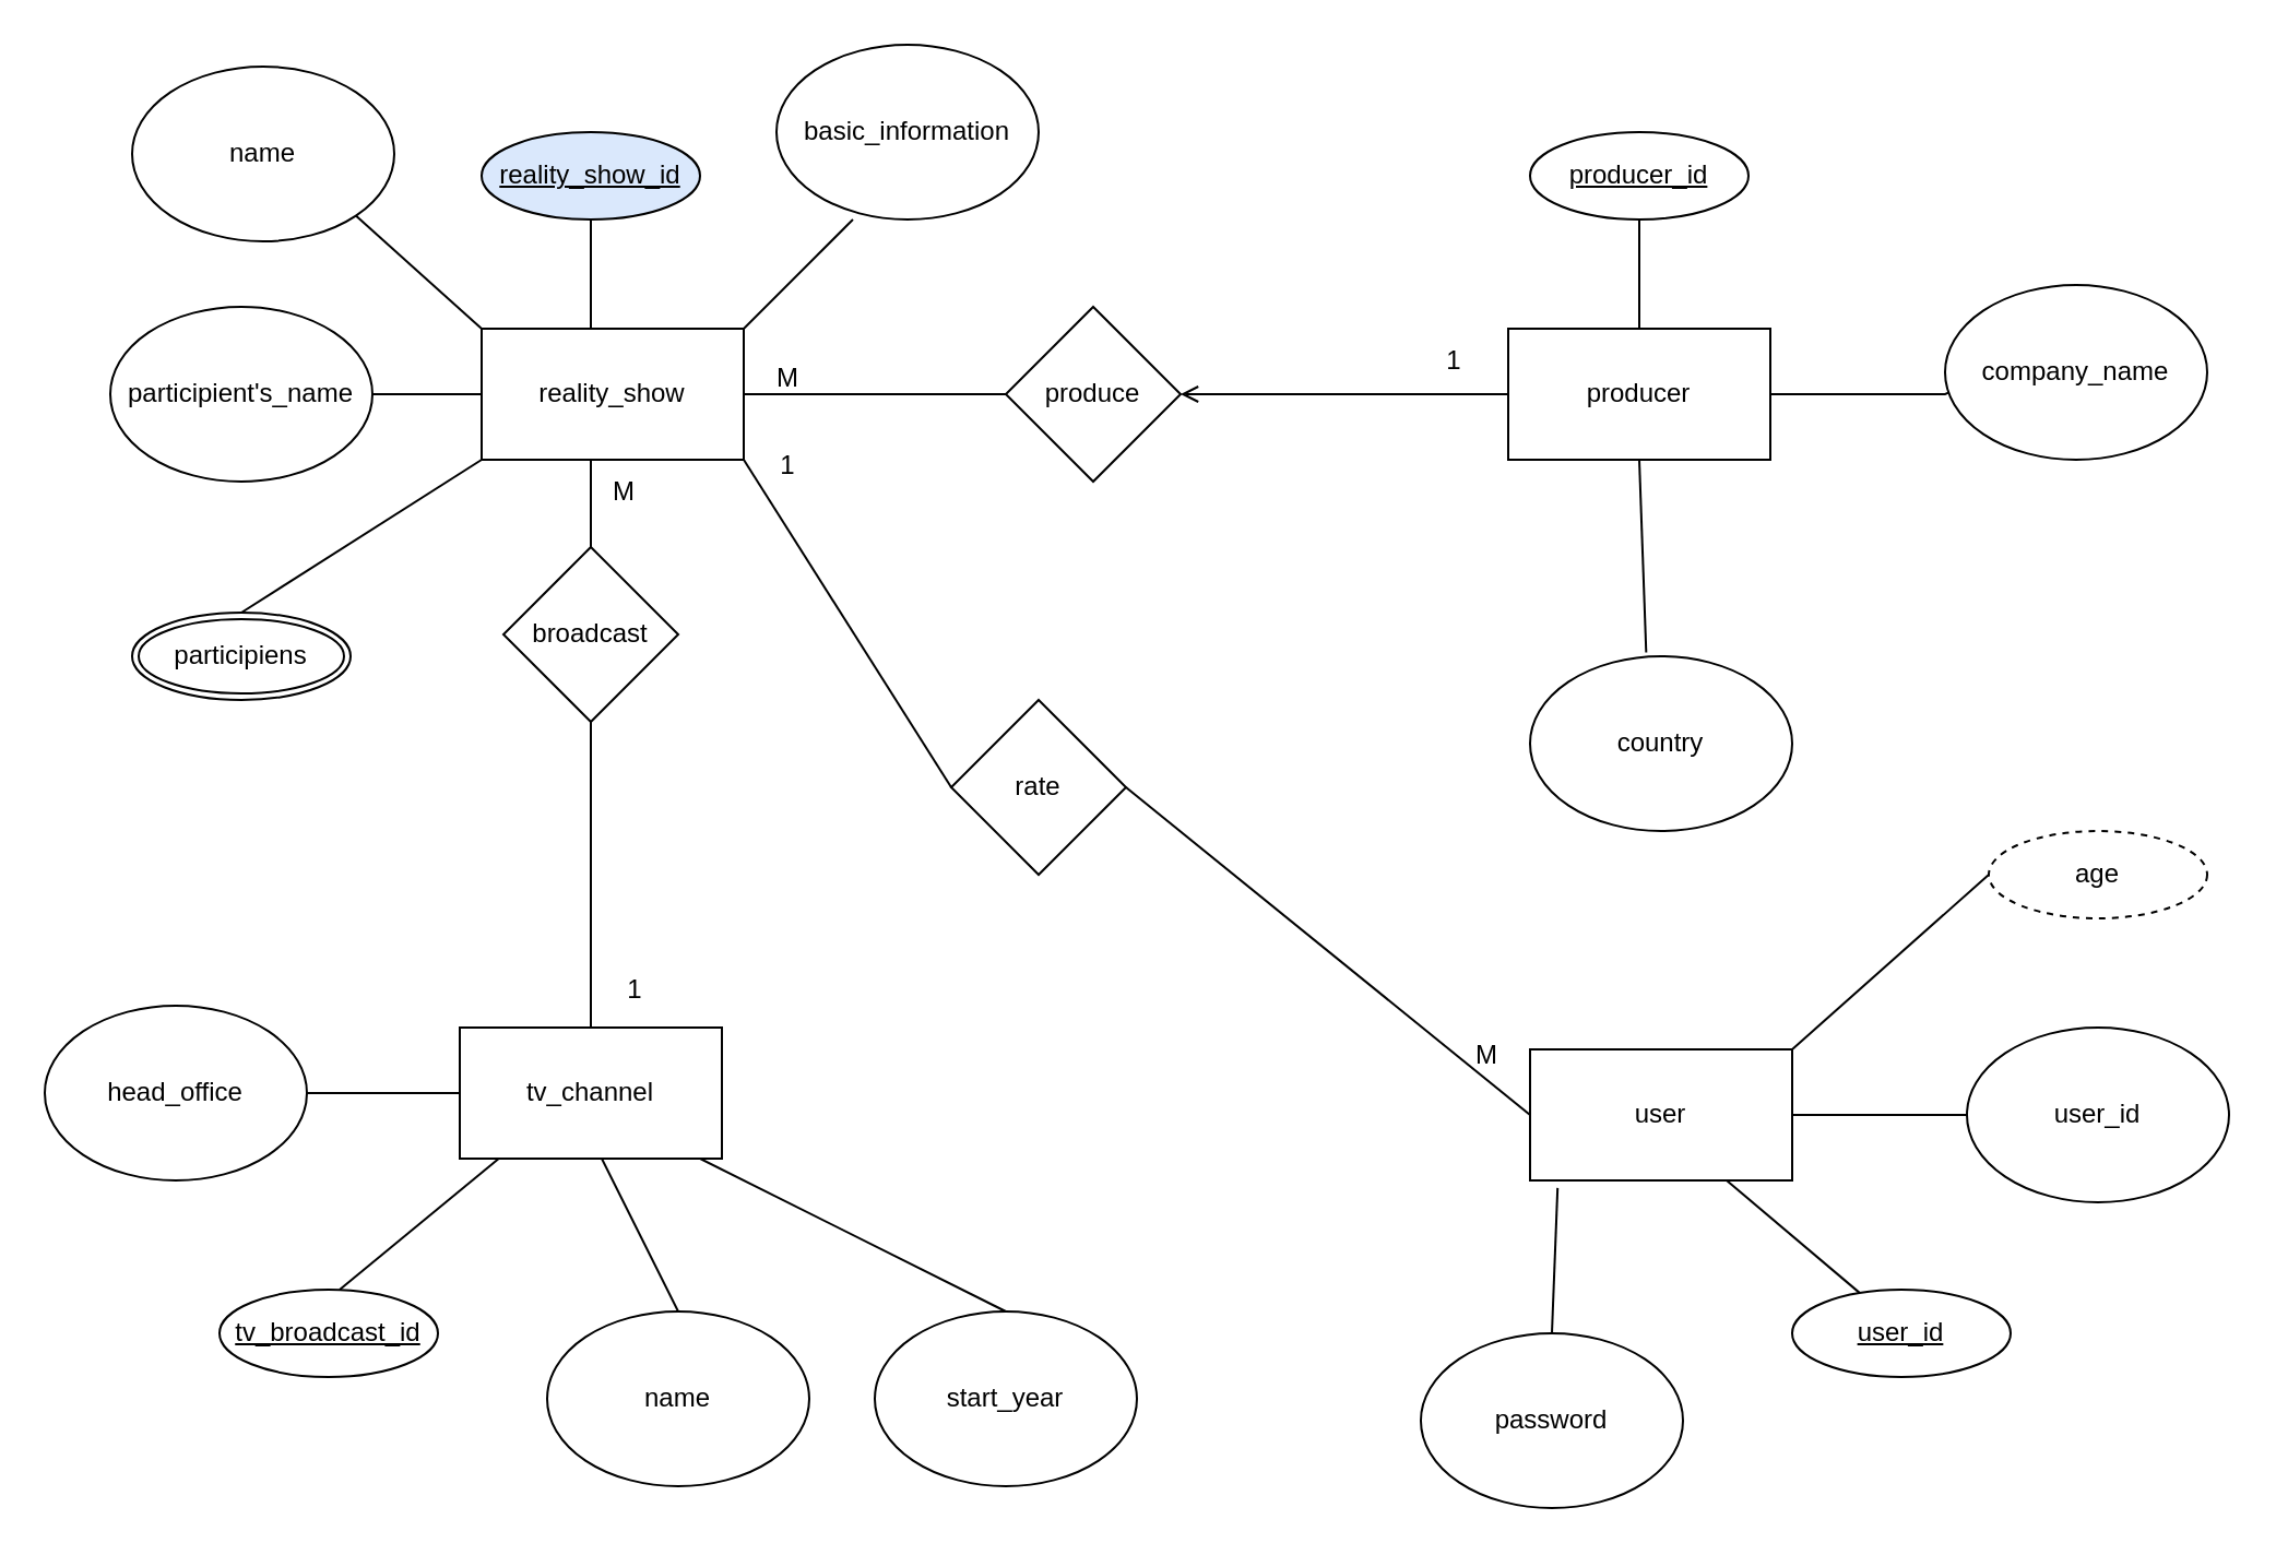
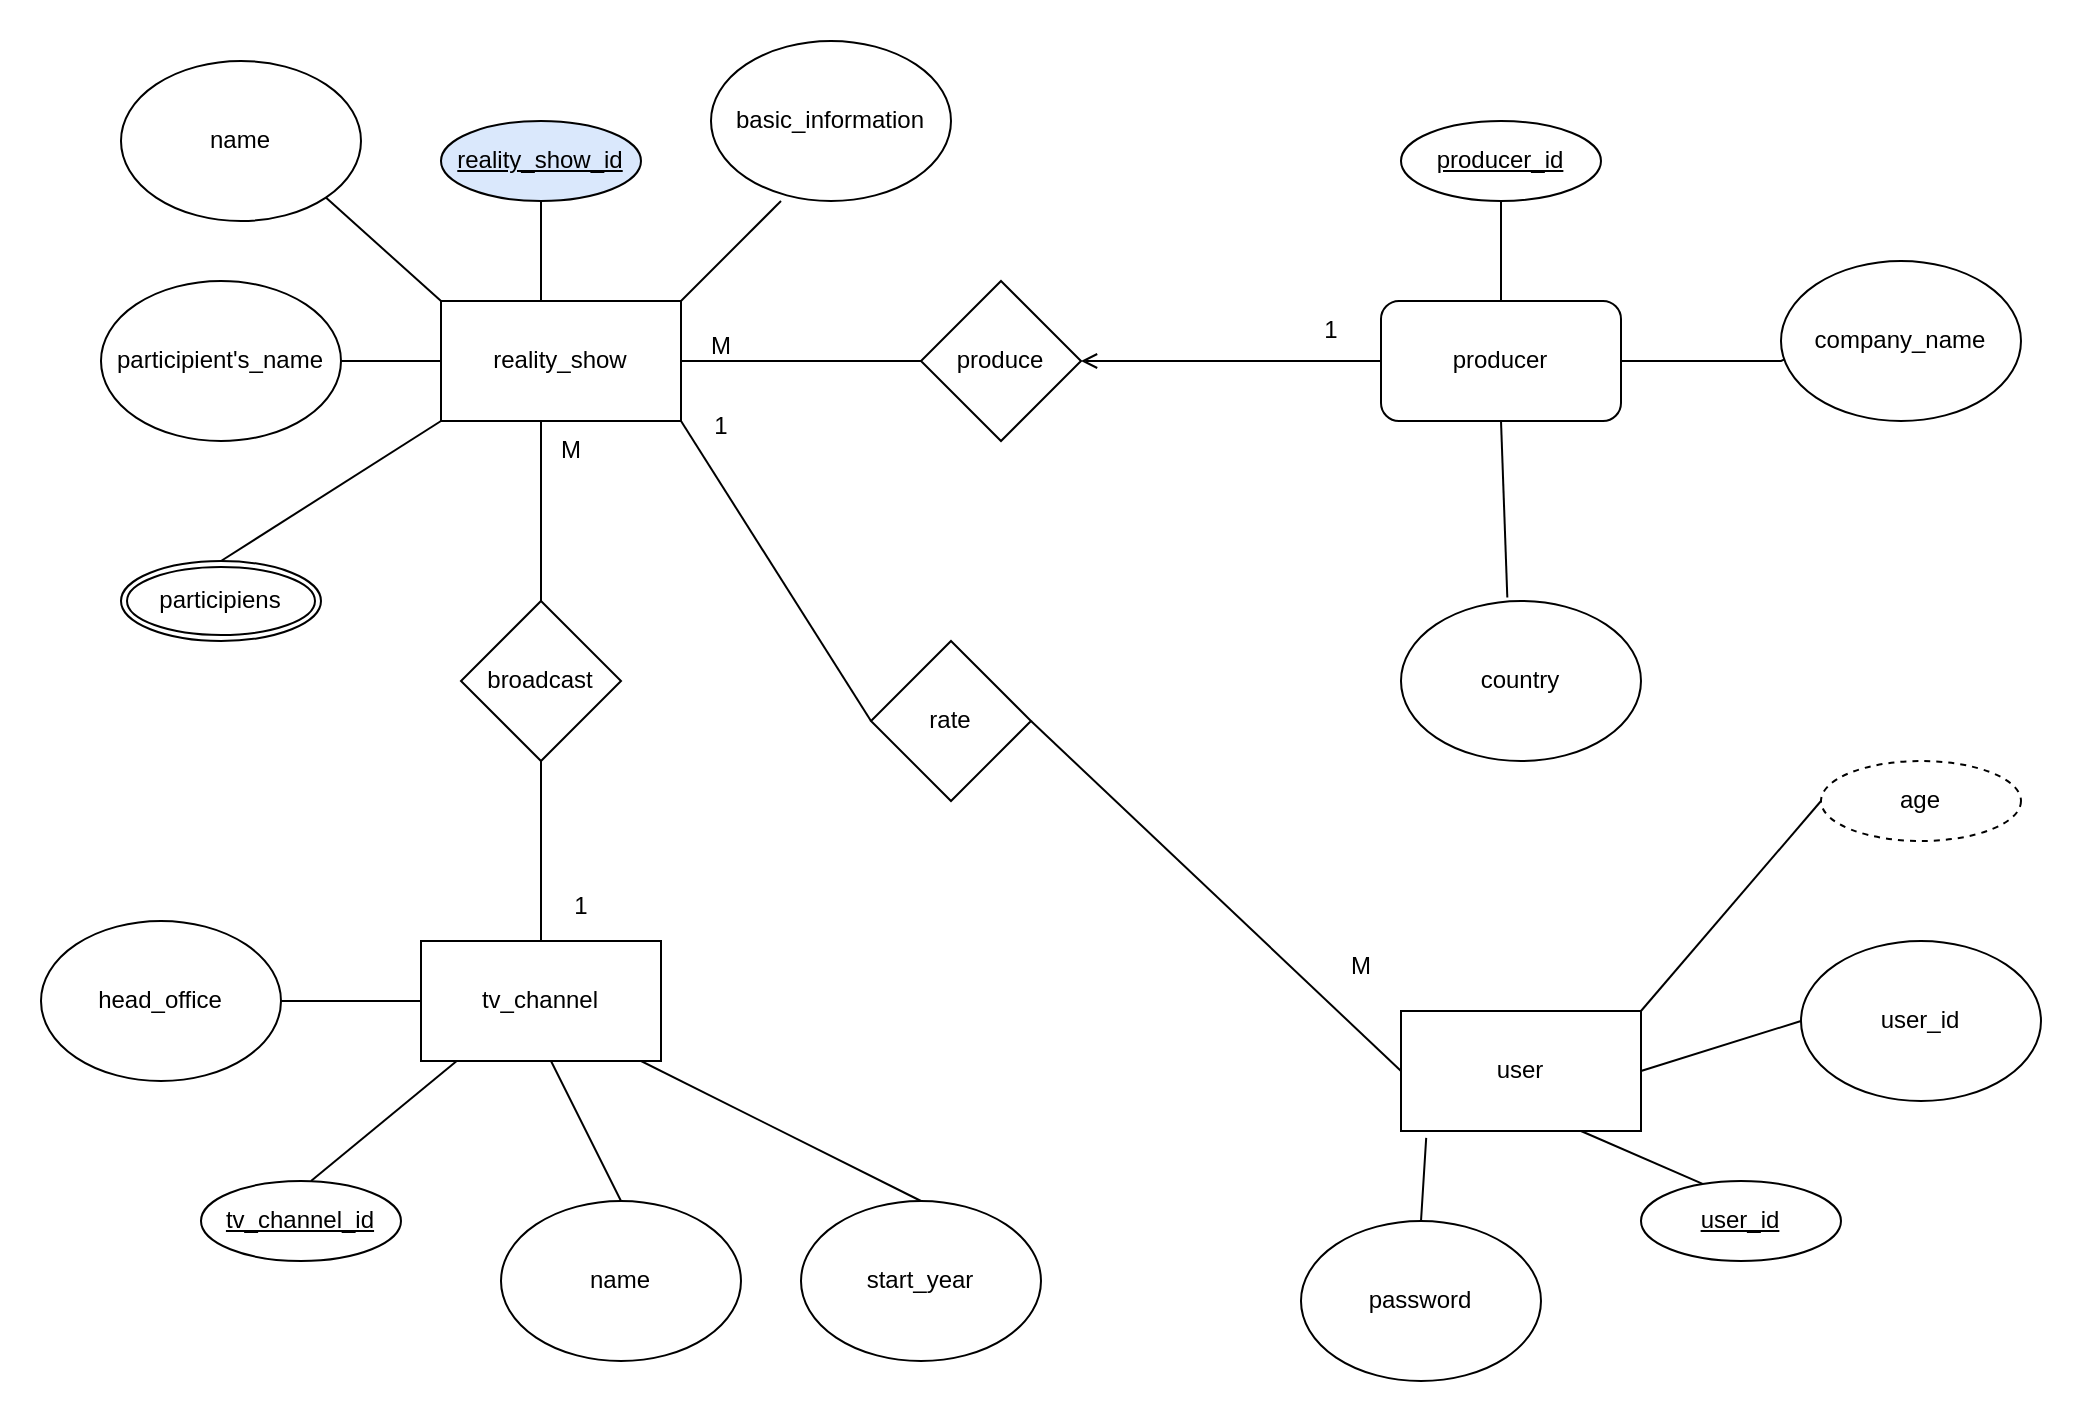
  <mxCell id="0" />
  <mxCell id="1" parent="0" />
  <mxCell id="2" value="" style="endArrow=none;html=1;rounded=0;exitX=0.5;exitY=0;exitDx=0;exitDy=0;" parent="1" source="12" edge="1"><mxGeometry width="50" height="50" relative="1" as="geometry"><mxPoint x="270" y="300" as="sourcePoint" /><mxPoint x="270" y="210" as="targetPoint" /></mxGeometry></mxCell>
  <mxCell id="3" value="" style="endArrow=none;html=1;rounded=0;entryX=0;entryY=0.5;entryDx=0;entryDy=0;exitX=1;exitY=0.5;exitDx=0;exitDy=0;" parent="1" target="23" edge="1"><mxGeometry width="50" height="50" relative="1" as="geometry"><mxPoint x="150" y="180" as="sourcePoint" /><mxPoint x="210" y="180" as="targetPoint" /></mxGeometry></mxCell>
  <mxCell id="4" value="" style="endArrow=none;html=1;rounded=0;entryX=0.5;entryY=1;entryDx=0;entryDy=0;exitX=0.5;exitY=0;exitDx=0;exitDy=0;" parent="1" edge="1"><mxGeometry width="50" height="50" relative="1" as="geometry"><mxPoint x="270" y="150" as="sourcePoint" /><mxPoint x="270" y="100" as="targetPoint" /></mxGeometry></mxCell>
  <mxCell id="5" value="" style="endArrow=none;html=1;rounded=0;exitX=1;exitY=0.5;exitDx=0;exitDy=0;" parent="1" target="6" edge="1"><mxGeometry width="50" height="50" relative="1" as="geometry"><mxPoint x="330" y="180" as="sourcePoint" /><mxPoint x="410" y="180" as="targetPoint" /></mxGeometry></mxCell>
  <mxCell id="6" value="produce" style="rhombus;whiteSpace=wrap;html=1;" parent="1" vertex="1"><mxGeometry x="460" y="140" width="80" height="80" as="geometry" /></mxCell>
  <mxCell id="7" value="" style="endArrow=open;html=1;rounded=0;entryX=1;entryY=0.5;entryDx=0;entryDy=0;exitX=0;exitY=0.5;exitDx=0;exitDy=0;" parent="1" source="8" target="6" edge="1"><mxGeometry width="50" height="50" relative="1" as="geometry"><mxPoint x="680" y="180" as="sourcePoint" /><mxPoint x="500" y="320" as="targetPoint" /></mxGeometry></mxCell>
- <mxCell id="8" value="producer" style="rounded=0;whiteSpace=wrap;html=1;" parent="1" vertex="1"><mxGeometry x="690" y="150" width="120" height="60" as="geometry" /></mxCell>
+ <mxCell id="8" value="producer" style="whiteSpace=wrap;html=1;rounded=1;" parent="1" vertex="1"><mxGeometry x="690" y="150" width="120" height="60" as="geometry" /></mxCell>
  <mxCell id="9" value="" style="endArrow=none;html=1;rounded=0;entryX=1;entryY=0.5;entryDx=0;entryDy=0;exitX=0.02;exitY=0.612;exitDx=0;exitDy=0;exitPerimeter=0;" parent="1" source="10" target="8" edge="1"><mxGeometry width="50" height="50" relative="1" as="geometry"><mxPoint x="870" y="180" as="sourcePoint" /><mxPoint x="590" y="320" as="targetPoint" /><Array as="points"><mxPoint x="890" y="180" /></Array></mxGeometry></mxCell>
  <mxCell id="10" value="company_name" style="ellipse;whiteSpace=wrap;html=1;" parent="1" vertex="1"><mxGeometry x="890" y="130" width="120" height="80" as="geometry" /></mxCell>
  <mxCell id="11" value="" style="endArrow=none;html=1;rounded=0;entryX=0.5;entryY=0;entryDx=0;entryDy=0;exitX=0.5;exitY=1;exitDx=0;exitDy=0;" parent="1" target="8" edge="1"><mxGeometry width="50" height="50" relative="1" as="geometry"><mxPoint x="750" y="100" as="sourcePoint" /><mxPoint x="590" y="320" as="targetPoint" /></mxGeometry></mxCell>
- <mxCell id="12" value="broadcast" style="rhombus;whiteSpace=wrap;html=1;" parent="1" vertex="1"><mxGeometry x="230" y="250" width="80" height="80" as="geometry" /></mxCell>
+ <mxCell id="12" value="broadcast" style="rhombus;whiteSpace=wrap;html=1;" parent="1" vertex="1"><mxGeometry x="230" y="300" width="80" height="80" as="geometry" /></mxCell>
  <mxCell id="13" value="" style="endArrow=none;html=1;rounded=0;entryX=0.5;entryY=1;entryDx=0;entryDy=0;exitX=0.5;exitY=0;exitDx=0;exitDy=0;" parent="1" source="22" target="12" edge="1"><mxGeometry width="50" height="50" relative="1" as="geometry"><mxPoint x="270" y="460" as="sourcePoint" /><mxPoint x="590" y="320" as="targetPoint" /></mxGeometry></mxCell>
  <mxCell id="14" value="head_office" style="ellipse;whiteSpace=wrap;html=1;" parent="1" vertex="1"><mxGeometry x="20" y="460" width="120" height="80" as="geometry" /></mxCell>
  <mxCell id="15" value="" style="endArrow=none;html=1;rounded=0;exitX=0.25;exitY=1;exitDx=0;exitDy=0;entryX=0.5;entryY=0;entryDx=0;entryDy=0;" parent="1" edge="1"><mxGeometry width="50" height="50" relative="1" as="geometry"><mxPoint x="240" y="520" as="sourcePoint" /><mxPoint x="155" y="590" as="targetPoint" /></mxGeometry></mxCell>
  <mxCell id="16" value="country" style="ellipse;whiteSpace=wrap;html=1;" parent="1" vertex="1"><mxGeometry x="700" y="300" width="120" height="80" as="geometry" /></mxCell>
  <mxCell id="17" value="" style="endArrow=none;html=1;rounded=0;entryX=0.5;entryY=1;entryDx=0;entryDy=0;exitX=0.443;exitY=-0.022;exitDx=0;exitDy=0;exitPerimeter=0;" parent="1" source="16" target="8" edge="1"><mxGeometry width="50" height="50" relative="1" as="geometry"><mxPoint x="540" y="320" as="sourcePoint" /><mxPoint x="590" y="270" as="targetPoint" /></mxGeometry></mxCell>
  <mxCell id="18" value="name" style="ellipse;whiteSpace=wrap;html=1;" parent="1" vertex="1"><mxGeometry x="250" y="600" width="120" height="80" as="geometry" /></mxCell>
  <mxCell id="19" value="start_year" style="ellipse;whiteSpace=wrap;html=1;" parent="1" vertex="1"><mxGeometry x="400" y="600" width="120" height="80" as="geometry" /></mxCell>
  <mxCell id="20" value="" style="endArrow=none;html=1;rounded=0;entryX=0.5;entryY=0;entryDx=0;entryDy=0;exitX=0.5;exitY=1;exitDx=0;exitDy=0;" parent="1" target="18" edge="1"><mxGeometry width="50" height="50" relative="1" as="geometry"><mxPoint x="270" y="520" as="sourcePoint" /><mxPoint x="590" y="580" as="targetPoint" /></mxGeometry></mxCell>
  <mxCell id="21" value="" style="endArrow=none;html=1;rounded=0;entryX=0.75;entryY=1;entryDx=0;entryDy=0;exitX=0.5;exitY=0;exitDx=0;exitDy=0;" parent="1" source="19" edge="1"><mxGeometry width="50" height="50" relative="1" as="geometry"><mxPoint x="540" y="630" as="sourcePoint" /><mxPoint x="300" y="520" as="targetPoint" /></mxGeometry></mxCell>
  <mxCell id="22" value="tv_channel" style="rounded=0;whiteSpace=wrap;html=1;" vertex="1" parent="1"><mxGeometry x="210" y="470" width="120" height="60" as="geometry" /></mxCell>
  <mxCell id="23" value="reality_show" style="rounded=0;whiteSpace=wrap;html=1;" vertex="1" parent="1"><mxGeometry x="220" y="150" width="120" height="60" as="geometry" /></mxCell>
  <mxCell id="24" value="participient's_name" style="ellipse;whiteSpace=wrap;html=1;" vertex="1" parent="1"><mxGeometry y="140" width="120" height="80" as="geometry" x="50" /></mxCell>
  <mxCell id="25" value="name" style="ellipse;whiteSpace=wrap;html=1;" vertex="1" parent="1"><mxGeometry x="60" y="30" width="120" height="80" as="geometry" /></mxCell>
  <mxCell id="26" value="" style="endArrow=none;html=1;rounded=0;entryX=1;entryY=1;entryDx=0;entryDy=0;exitX=0;exitY=0;exitDx=0;exitDy=0;" edge="1" parent="1" source="23" target="25"><mxGeometry width="50" height="50" relative="1" as="geometry"><mxPoint x="170" y="150" as="sourcePoint" /><mxPoint x="220" y="100" as="targetPoint" /></mxGeometry></mxCell>
  <mxCell id="27" value="basic_information" style="ellipse;whiteSpace=wrap;html=1;" vertex="1" parent="1"><mxGeometry x="355" width="120" height="80" as="geometry" y="20" /></mxCell>
  <mxCell id="28" value="" style="endArrow=none;html=1;rounded=0;" edge="1" parent="1"><mxGeometry width="50" height="50" relative="1" as="geometry"><mxPoint x="340" y="150" as="sourcePoint" /><mxPoint x="390" y="100" as="targetPoint" /></mxGeometry></mxCell>
  <mxCell id="29" value="participiens" style="ellipse;shape=doubleEllipse;margin=3;whiteSpace=wrap;html=1;align=center;" vertex="1" parent="1"><mxGeometry x="60" y="280" width="100" height="40" as="geometry" /></mxCell>
  <mxCell id="30" value="" style="endArrow=none;html=1;rounded=0;entryX=0;entryY=1;entryDx=0;entryDy=0;" edge="1" parent="1" target="23"><mxGeometry width="50" height="50" relative="1" as="geometry"><mxPoint x="110" y="280" as="sourcePoint" /><mxPoint x="160" y="230" as="targetPoint" /></mxGeometry></mxCell>
  <mxCell id="31" value="" style="endArrow=none;html=1;rounded=0;entryX=0;entryY=0.5;entryDx=0;entryDy=0;" edge="1" parent="1" target="22"><mxGeometry width="50" height="50" relative="1" as="geometry"><mxPoint x="140" y="500" as="sourcePoint" /><mxPoint x="380" y="370" as="targetPoint" /></mxGeometry></mxCell>
  <mxCell id="32" value="" style="endArrow=none;html=1;rounded=0;exitX=1;exitY=1;exitDx=0;exitDy=0;entryX=0;entryY=0.5;entryDx=0;entryDy=0;" edge="1" parent="1" source="23" target="33"><mxGeometry width="50" height="50" relative="1" as="geometry"><mxPoint x="330" y="420" as="sourcePoint" /><mxPoint x="450" y="350" as="targetPoint" /></mxGeometry></mxCell>
  <mxCell id="33" value="rate" style="rhombus;whiteSpace=wrap;html=1;" vertex="1" parent="1"><mxGeometry x="435" y="320" width="80" height="80" as="geometry" /></mxCell>
  <mxCell id="34" value="" style="endArrow=none;html=1;rounded=0;entryX=1;entryY=0.5;entryDx=0;entryDy=0;exitX=0;exitY=0.5;exitDx=0;exitDy=0;" edge="1" parent="1" source="35" target="33"><mxGeometry width="50" height="50" relative="1" as="geometry"><mxPoint x="620" y="450" as="sourcePoint" /><mxPoint x="380" y="370" as="targetPoint" /></mxGeometry></mxCell>
- <mxCell id="35" value="user" style="rounded=0;whiteSpace=wrap;html=1;" vertex="1" parent="1"><mxGeometry x="700" y="480" width="120" height="60" as="geometry" /></mxCell>
+ <mxCell id="35" value="user" style="rounded=0;whiteSpace=wrap;html=1;" vertex="1" parent="1"><mxGeometry x="700" y="505" width="120" height="60" as="geometry" /></mxCell>
  <mxCell id="36" value="password" style="ellipse;whiteSpace=wrap;html=1;" vertex="1" parent="1"><mxGeometry x="650" y="610" width="120" height="80" as="geometry" /></mxCell>
  <mxCell id="37" value="user_id" style="ellipse;whiteSpace=wrap;html=1;" vertex="1" parent="1"><mxGeometry x="900" y="470" width="120" height="80" as="geometry" /></mxCell>
  <mxCell id="38" value="age" style="ellipse;whiteSpace=wrap;html=1;align=center;dashed=1;" vertex="1" parent="1"><mxGeometry x="910" y="380" width="100" height="40" as="geometry" /></mxCell>
  <mxCell id="39" value="" style="endArrow=none;html=1;rounded=0;entryX=0.105;entryY=1.057;entryDx=0;entryDy=0;exitX=0.5;exitY=0;exitDx=0;exitDy=0;entryPerimeter=0;" edge="1" parent="1" source="36" target="35"><mxGeometry width="50" height="50" relative="1" as="geometry"><mxPoint x="330" y="420" as="sourcePoint" /><mxPoint x="380" y="370" as="targetPoint" /></mxGeometry></mxCell>
  <mxCell id="40" value="" style="endArrow=none;html=1;rounded=0;entryX=0.75;entryY=1;entryDx=0;entryDy=0;exitX=0.257;exitY=0.018;exitDx=0;exitDy=0;exitPerimeter=0;" edge="1" parent="1" target="35"><mxGeometry width="50" height="50" relative="1" as="geometry"><mxPoint x="850.84" y="591.44" as="sourcePoint" /><mxPoint x="380" y="370" as="targetPoint" /></mxGeometry></mxCell>
  <mxCell id="41" value="" style="endArrow=none;html=1;rounded=0;entryX=0;entryY=0.5;entryDx=0;entryDy=0;exitX=1;exitY=0.5;exitDx=0;exitDy=0;" edge="1" parent="1" source="35" target="37"><mxGeometry width="50" height="50" relative="1" as="geometry"><mxPoint x="830" y="520" as="sourcePoint" /><mxPoint x="880" y="470" as="targetPoint" /></mxGeometry></mxCell>
  <mxCell id="42" value="" style="endArrow=none;html=1;rounded=0;exitX=1;exitY=0;exitDx=0;exitDy=0;entryX=0;entryY=0.5;entryDx=0;entryDy=0;" edge="1" parent="1" source="35" target="38"><mxGeometry width="50" height="50" relative="1" as="geometry"><mxPoint x="830" y="480" as="sourcePoint" /><mxPoint x="880" y="430" as="targetPoint" /></mxGeometry></mxCell>
  <mxCell id="43" value="reality_show_id" style="ellipse;whiteSpace=wrap;html=1;align=center;fontStyle=4;fillColor=#dae8fc;" vertex="1" parent="1"><mxGeometry x="220" y="60" width="100" height="40" as="geometry" /></mxCell>
- <mxCell id="44" value="tv_broadcast_id" style="ellipse;whiteSpace=wrap;html=1;align=center;fontStyle=4;" vertex="1" parent="1"><mxGeometry x="100" y="590" width="100" height="40" as="geometry" /></mxCell>
+ <mxCell id="44" value="tv_channel_id" style="ellipse;whiteSpace=wrap;html=1;align=center;fontStyle=4;" vertex="1" parent="1"><mxGeometry x="100" y="590" width="100" height="40" as="geometry" /></mxCell>
  <mxCell id="45" value="producer_id" style="ellipse;whiteSpace=wrap;html=1;align=center;fontStyle=4;" vertex="1" parent="1"><mxGeometry x="700" y="60" width="100" height="40" as="geometry" /></mxCell>
  <mxCell id="46" value="user_id" style="ellipse;whiteSpace=wrap;html=1;align=center;fontStyle=4;" vertex="1" parent="1"><mxGeometry x="820" y="590" width="100" height="40" as="geometry" /></mxCell>
  <mxCell id="47" value="M" style="text;html=1;align=center;verticalAlign=middle;resizable=0;points=[];autosize=1;strokeColor=none;fillColor=none;" vertex="1" parent="1"><mxGeometry x="345" y="158" width="30" height="30" as="geometry" /></mxCell>
  <mxCell id="48" value="1" style="text;html=1;align=center;verticalAlign=middle;resizable=0;points=[];autosize=1;strokeColor=none;fillColor=none;" vertex="1" parent="1"><mxGeometry x="650" y="150" width="30" height="30" as="geometry" /></mxCell>
  <mxCell id="49" value="1" style="text;html=1;align=center;verticalAlign=middle;resizable=0;points=[];autosize=1;strokeColor=none;fillColor=none;" vertex="1" parent="1"><mxGeometry x="345" y="198" width="30" height="30" as="geometry" /></mxCell>
  <mxCell id="50" value="M" style="text;html=1;align=center;verticalAlign=middle;resizable=0;points=[];autosize=1;strokeColor=none;fillColor=none;" vertex="1" parent="1"><mxGeometry x="665" y="468" width="30" height="30" as="geometry" /></mxCell>
  <mxCell id="51" value="M" style="text;html=1;align=center;verticalAlign=middle;resizable=0;points=[];autosize=1;strokeColor=none;fillColor=none;" vertex="1" parent="1"><mxGeometry x="270" y="210" width="30" height="30" as="geometry" /></mxCell>
  <mxCell id="52" value="1" style="text;html=1;align=center;verticalAlign=middle;resizable=0;points=[];autosize=1;strokeColor=none;fillColor=none;" vertex="1" parent="1"><mxGeometry x="275" y="438" width="30" height="30" as="geometry" /></mxCell>
